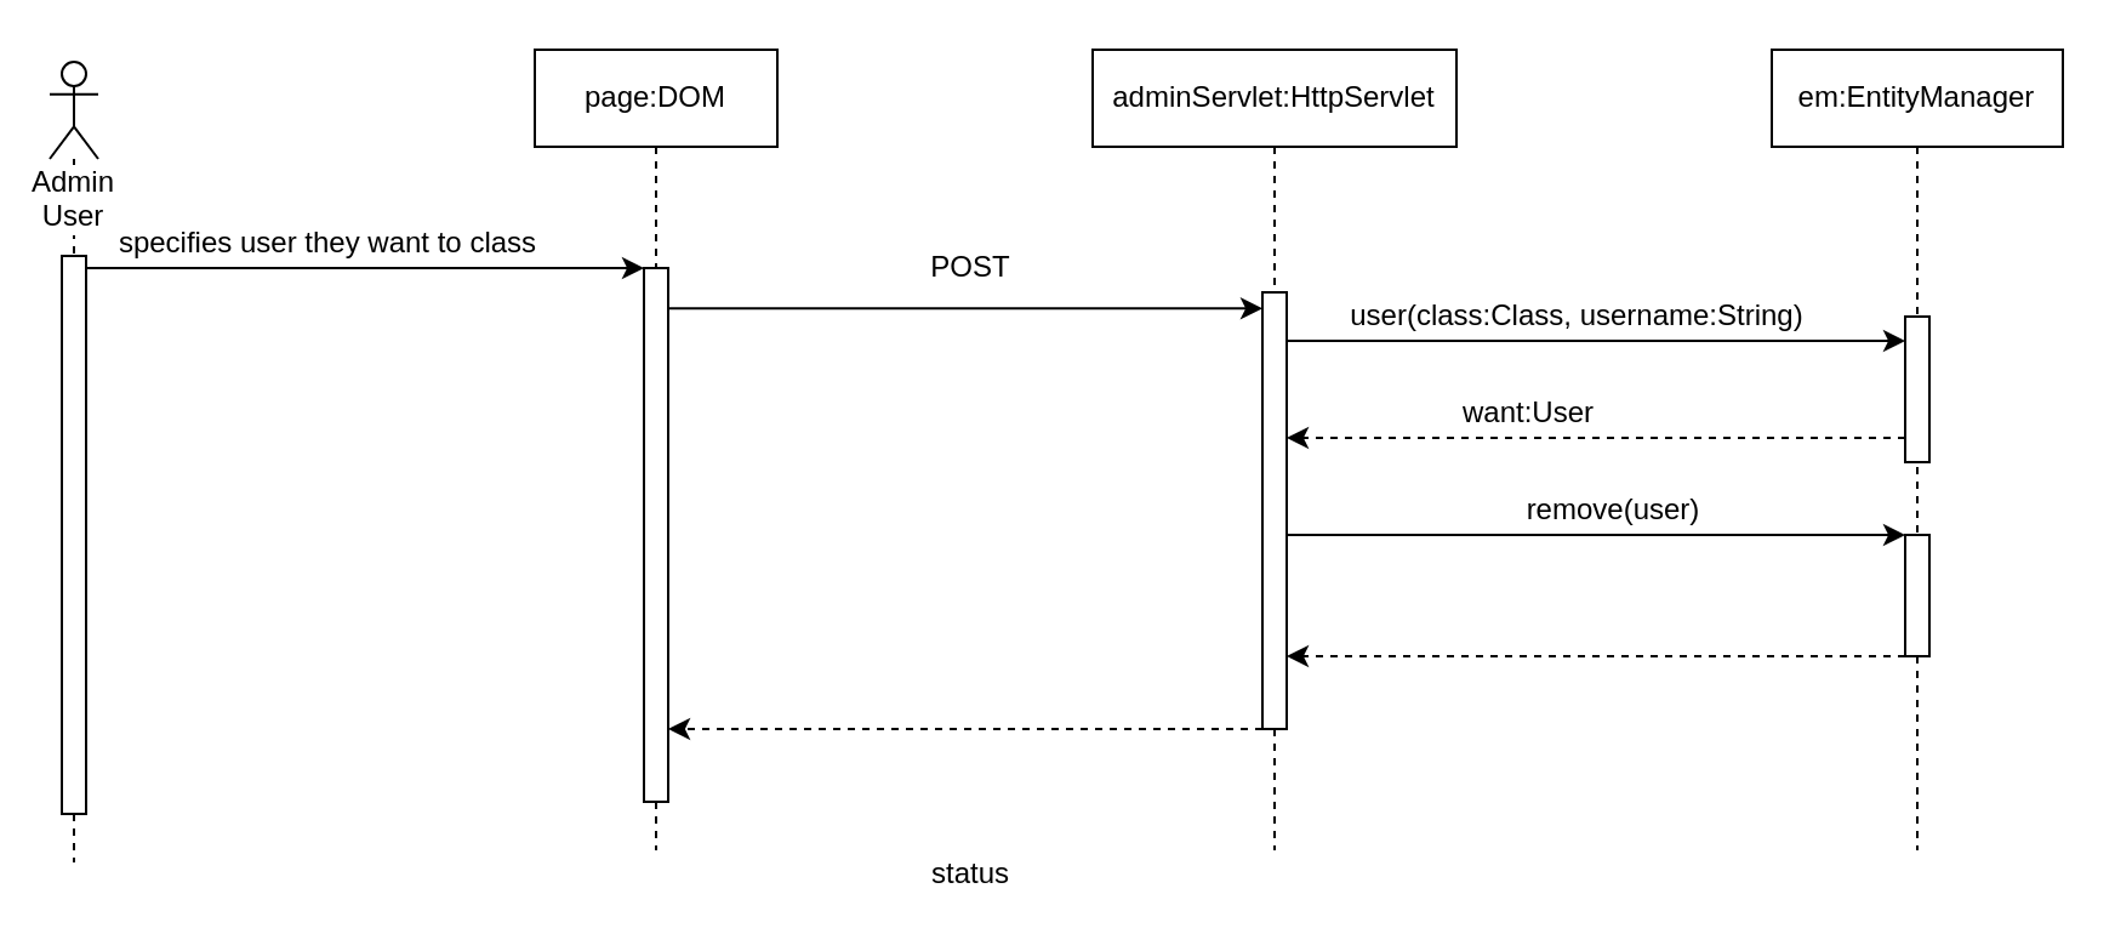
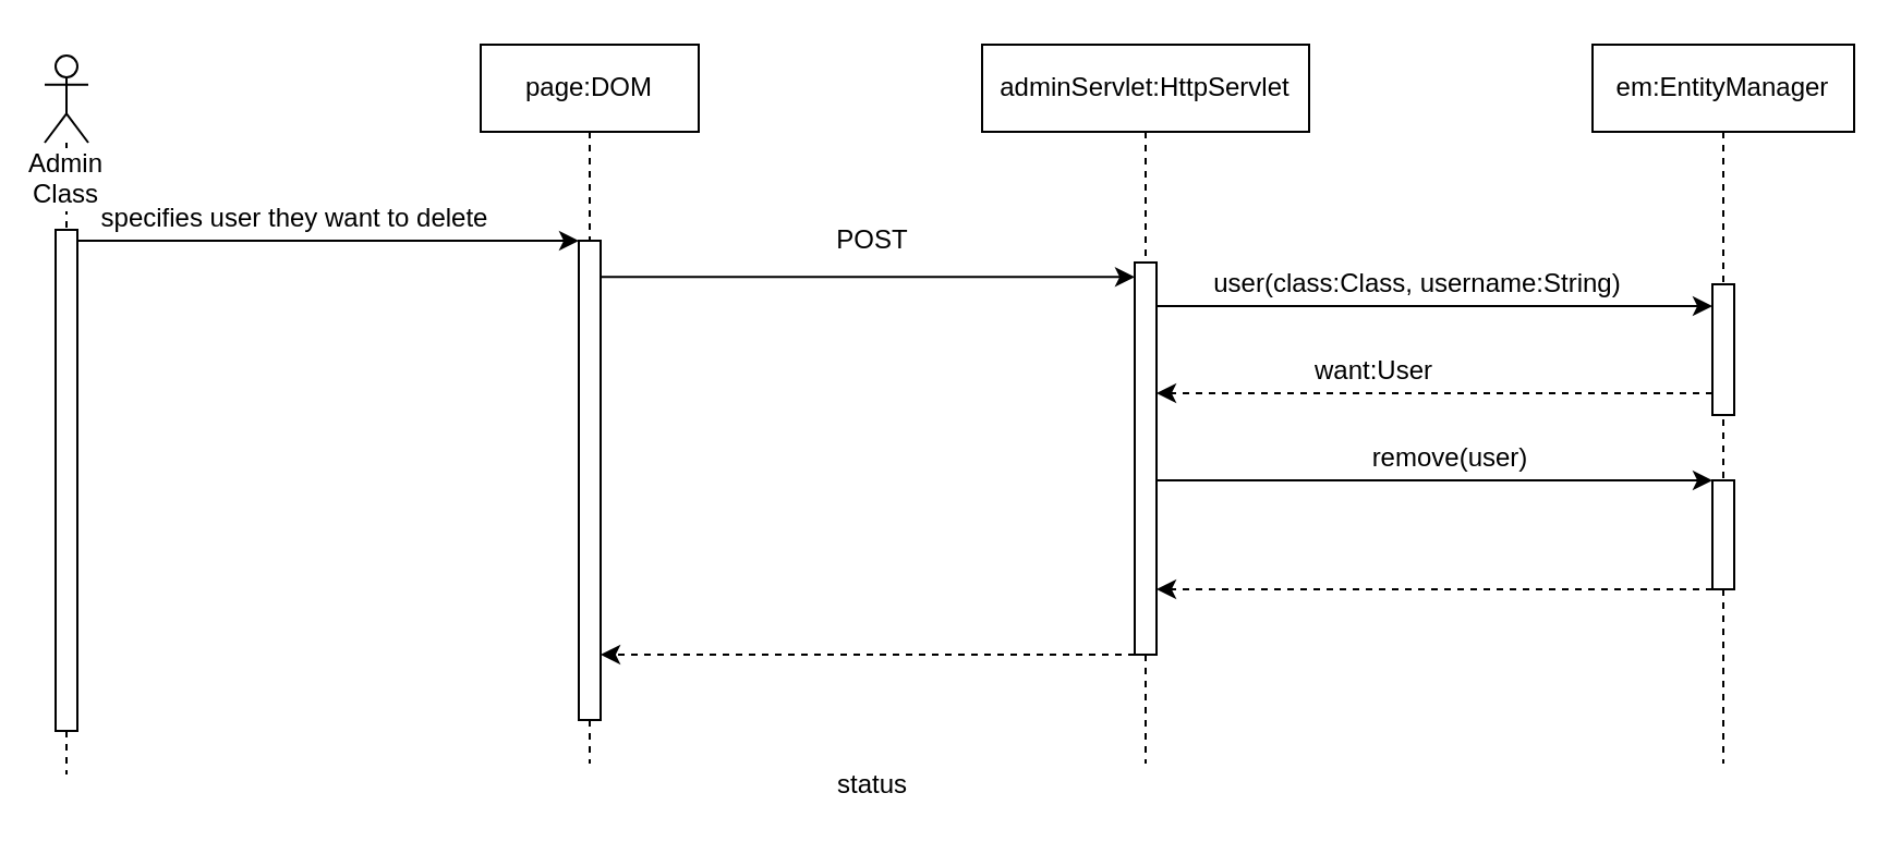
  <mxCell id="0" />
  <mxCell id="1" parent="0" />
  <mxCell id="2" value="page:DOM" style="shape=umlLifeline;perimeter=lifelinePerimeter;whiteSpace=wrap;html=1;container=1;collapsible=0;recursiveResize=0;outlineConnect=0;" vertex="1" parent="1"><mxGeometry x="220" y="20" width="100" height="330" as="geometry" /></mxCell>
  <mxCell id="3" value="" style="html=1;points=[];perimeter=orthogonalPerimeter;" vertex="1" parent="2"><mxGeometry x="45" y="90" width="10" height="220" as="geometry" /></mxCell>
- <mxCell id="4" value="Admin User" style="shape=umlLifeline;participant=umlActor;perimeter=lifelinePerimeter;whiteSpace=wrap;html=1;container=1;collapsible=0;recursiveResize=0;verticalAlign=top;spacingTop=36;labelBackgroundColor=#ffffff;outlineConnect=0;size=40;" vertex="1" parent="1"><mxGeometry x="20" y="25" width="20" height="330" as="geometry" /></mxCell>
+ <mxCell id="4" value="Admin Class" style="shape=umlLifeline;participant=umlActor;perimeter=lifelinePerimeter;whiteSpace=wrap;html=1;container=1;collapsible=0;recursiveResize=0;verticalAlign=top;spacingTop=36;labelBackgroundColor=#ffffff;outlineConnect=0;size=40;" vertex="1" parent="1"><mxGeometry x="20" y="25" width="20" height="330" as="geometry" /></mxCell>
  <mxCell id="5" value="" style="html=1;points=[];perimeter=orthogonalPerimeter;" vertex="1" parent="4"><mxGeometry x="5" y="80" width="10" height="230" as="geometry" /></mxCell>
- <mxCell id="6" value="specifies user they want to class" style="text;html=1;strokeColor=none;fillColor=none;align=center;verticalAlign=middle;whiteSpace=wrap;rounded=0;" vertex="1" parent="1"><mxGeometry x="40" y="90" width="190" height="20" as="geometry" /></mxCell>
+ <mxCell id="6" value="specifies user they want to delete" style="text;html=1;strokeColor=none;fillColor=none;align=center;verticalAlign=middle;whiteSpace=wrap;rounded=0;" vertex="1" parent="1"><mxGeometry x="40" y="90" width="190" height="20" as="geometry" /></mxCell>
  <mxCell id="7" value="" style="endArrow=classic;html=1;rounded=0;entryX=0;entryY=0.037;entryDx=0;entryDy=0;entryPerimeter=0;" edge="1" parent="1" source="3" target="10"><mxGeometry width="50" height="50" relative="1" as="geometry"><mxPoint x="282.5" y="127" as="sourcePoint" /><mxPoint x="510" y="127" as="targetPoint" /></mxGeometry></mxCell>
  <mxCell id="8" value="POST" style="text;html=1;strokeColor=none;fillColor=none;align=center;verticalAlign=middle;whiteSpace=wrap;rounded=0;" vertex="1" parent="1"><mxGeometry x="380" y="100" width="40" height="20" as="geometry" /></mxCell>
  <mxCell id="9" value="adminServlet:HttpServlet" style="shape=umlLifeline;perimeter=lifelinePerimeter;whiteSpace=wrap;html=1;container=1;collapsible=0;recursiveResize=0;outlineConnect=0;" vertex="1" parent="1"><mxGeometry x="450" y="20" width="150" height="330" as="geometry" /></mxCell>
  <mxCell id="10" value="" style="html=1;points=[];perimeter=orthogonalPerimeter;" vertex="1" parent="9"><mxGeometry x="70" y="100" width="10" height="180" as="geometry" /></mxCell>
  <mxCell id="11" value="remove(user)" style="text;html=1;strokeColor=none;fillColor=none;align=center;verticalAlign=middle;whiteSpace=wrap;rounded=0;" vertex="1" parent="1"><mxGeometry x="625" y="200" width="80" height="20" as="geometry" /></mxCell>
  <mxCell id="12" value="em:EntityManager" style="shape=umlLifeline;perimeter=lifelinePerimeter;whiteSpace=wrap;html=1;container=1;collapsible=0;recursiveResize=0;outlineConnect=0;" vertex="1" parent="1"><mxGeometry x="730" y="20" width="120" height="330" as="geometry" /></mxCell>
  <mxCell id="13" value="" style="html=1;points=[];perimeter=orthogonalPerimeter;" vertex="1" parent="12"><mxGeometry x="55" y="200" width="10" height="50" as="geometry" /></mxCell>
  <mxCell id="14" value="" style="html=1;points=[];perimeter=orthogonalPerimeter;" vertex="1" parent="12"><mxGeometry x="55" y="110" width="10" height="60" as="geometry" /></mxCell>
  <mxCell id="15" value="status" style="text;html=1;strokeColor=none;fillColor=none;align=center;verticalAlign=middle;whiteSpace=wrap;rounded=0;" vertex="1" parent="1"><mxGeometry x="380" y="350" width="40" height="20" as="geometry" /></mxCell>
  <mxCell id="16" value="" style="endArrow=classic;html=1;" edge="1" parent="1" source="5" target="3"><mxGeometry width="50" height="50" relative="1" as="geometry"><mxPoint x="-40" y="110" as="sourcePoint" /><mxPoint x="260" y="109.5" as="targetPoint" /><Array as="points"><mxPoint x="230" y="110" /></Array></mxGeometry></mxCell>
  <mxCell id="17" value="" style="endArrow=classic;html=1;dashed=1;" edge="1" parent="1" source="14" target="10"><mxGeometry width="50" height="50" relative="1" as="geometry"><mxPoint x="760" y="180.5" as="sourcePoint" /><mxPoint x="540" y="180" as="targetPoint" /><Array as="points"><mxPoint x="710" y="180" /></Array></mxGeometry></mxCell>
  <mxCell id="18" value="user(class:Class, username:String)" style="text;html=1;strokeColor=none;fillColor=none;align=center;verticalAlign=middle;whiteSpace=wrap;rounded=0;" vertex="1" parent="1"><mxGeometry x="545" y="120" width="210" height="20" as="geometry" /></mxCell>
  <mxCell id="19" value="want:User" style="text;html=1;strokeColor=none;fillColor=none;align=center;verticalAlign=middle;whiteSpace=wrap;rounded=0;" vertex="1" parent="1"><mxGeometry x="600" y="160" width="60" height="20" as="geometry" /></mxCell>
  <mxCell id="20" value="" style="endArrow=classic;html=1;rounded=0;" edge="1" parent="1" source="10" target="13"><mxGeometry width="50" height="50" relative="1" as="geometry"><mxPoint x="540" y="330" as="sourcePoint" /><mxPoint x="750" y="330.5" as="targetPoint" /><Array as="points"><mxPoint x="740" y="220" /></Array></mxGeometry></mxCell>
  <mxCell id="21" value="" style="endArrow=classic;html=1;rounded=0;" edge="1" parent="1" source="10" target="14"><mxGeometry width="50" height="50" relative="1" as="geometry"><mxPoint x="561.5" y="139.5" as="sourcePoint" /><mxPoint x="749" y="140" as="targetPoint" /><Array as="points"><mxPoint x="690" y="140" /></Array></mxGeometry></mxCell>
  <mxCell id="22" value="" style="endArrow=classic;html=1;dashed=1;" edge="1" parent="1" source="13" target="10"><mxGeometry width="50" height="50" relative="1" as="geometry"><mxPoint x="762.5" y="264.5" as="sourcePoint" /><mxPoint x="537.5" y="264.5" as="targetPoint" /><Array as="points"><mxPoint x="690" y="270" /></Array></mxGeometry></mxCell>
  <mxCell id="23" value="" style="endArrow=classic;html=1;dashed=1;" edge="1" parent="1" source="10" target="3"><mxGeometry width="50" height="50" relative="1" as="geometry"><mxPoint x="500" y="250" as="sourcePoint" /><mxPoint x="320" y="250.5" as="targetPoint" /><Array as="points"><mxPoint x="440" y="300" /></Array></mxGeometry></mxCell>
